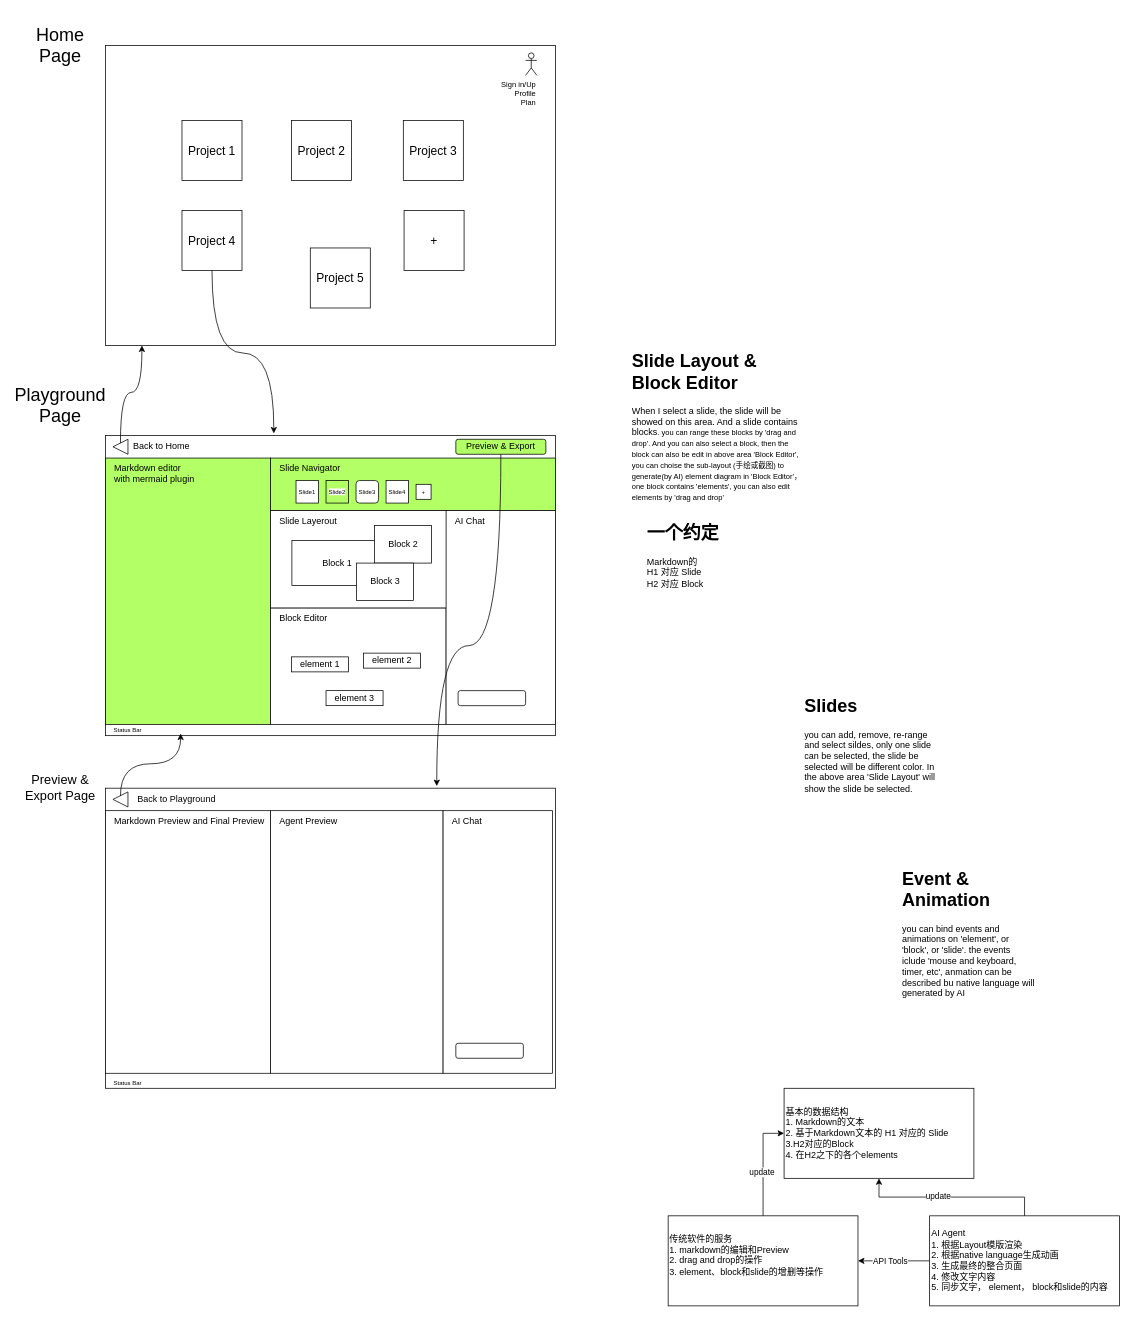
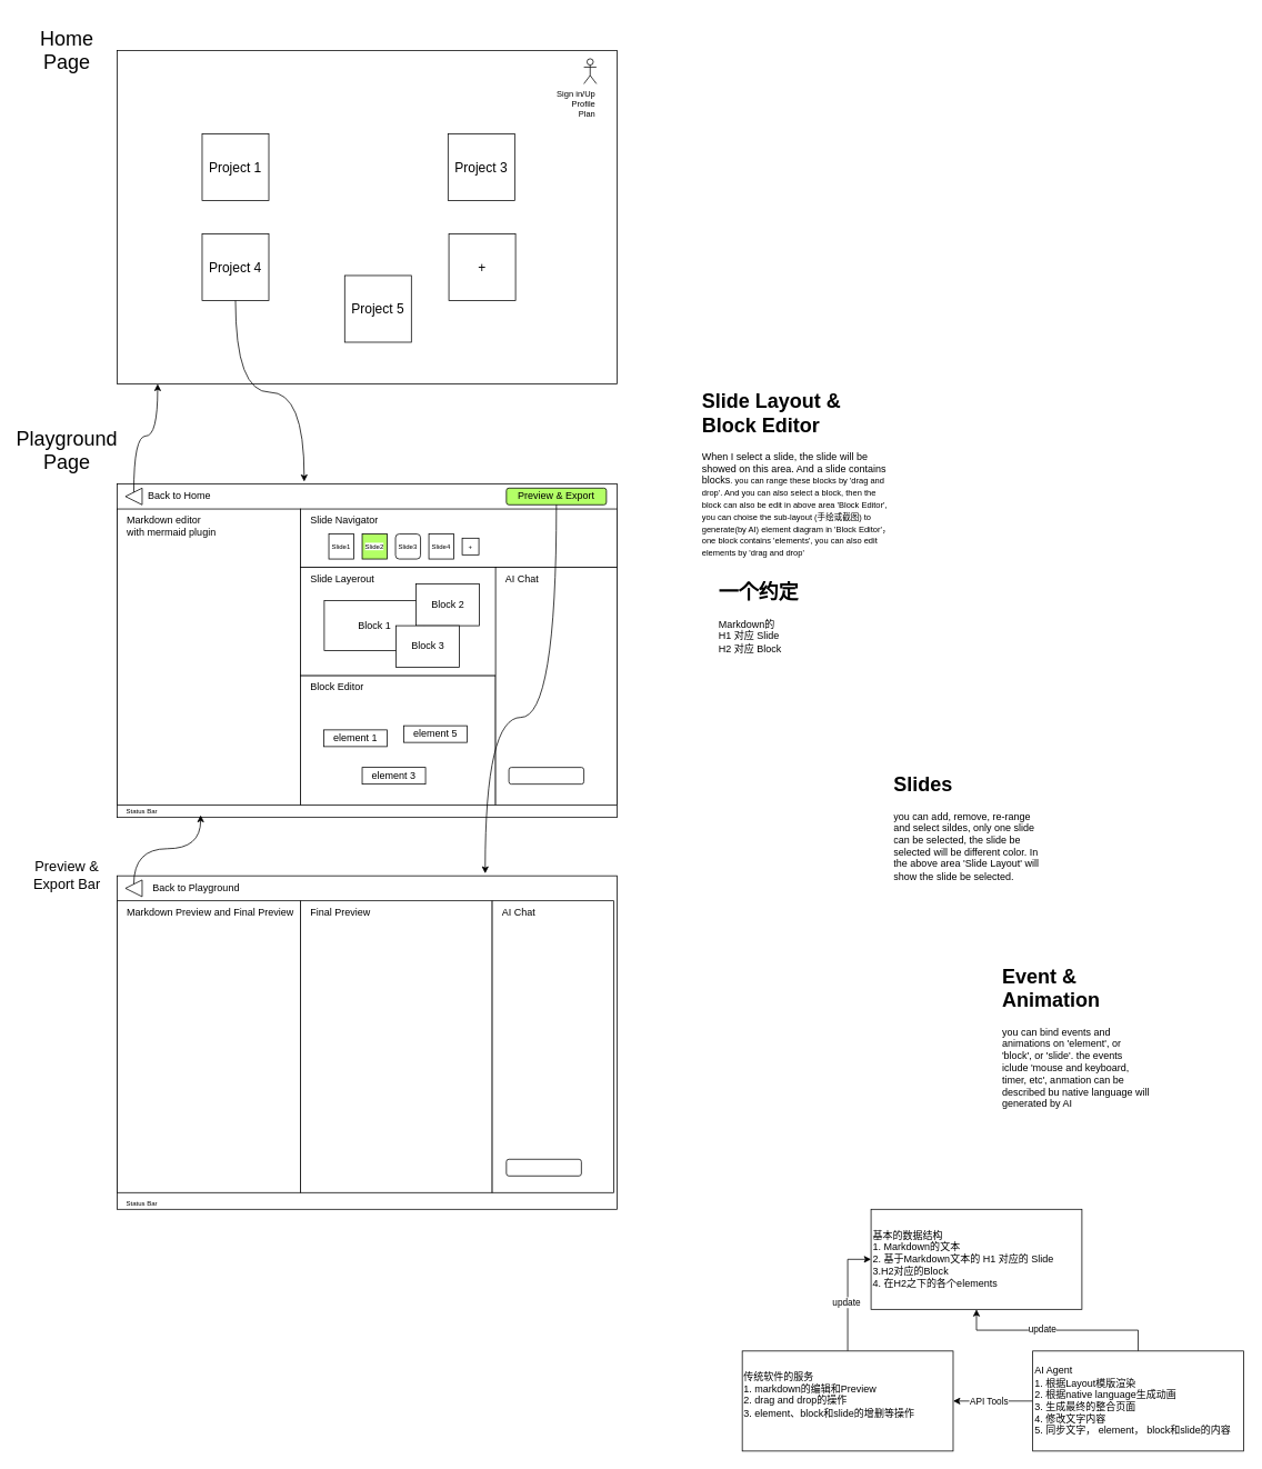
  <mxCell id="0" />
  <mxCell id="1" parent="0" />
  <mxCell id="2" value="&lt;h1 style=&quot;margin-top: 0px;&quot;&gt;Slides&lt;/h1&gt;&lt;p&gt;you can add, remove, re-range and select sildes, only one slide can be selected, the slide be selected will be different color. In the above area 'Slide Layout' will show the slide be selected.&lt;/p&gt;" style="text;html=1;whiteSpace=wrap;overflow=hidden;rounded=0;" vertex="1" parent="1"><mxGeometry x="1070" y="920" width="180" height="150" as="geometry" /></mxCell>
  <mxCell id="3" value="&lt;h1 style=&quot;margin-top: 0px;&quot;&gt;Slide Layout &amp;amp; Block Editor&lt;/h1&gt;&lt;p&gt;When I select a slide, the slide will be showed on this area. And a slide contains blocks&lt;span style=&quot;font-size: 10px;&quot;&gt;. you can range these blocks by 'drag and drop'. And you can also select a block, then the block can also be edit in above area 'Block Editor', you can choise the sub-layout (手绘或截图) to generate(by AI) element diagram in '&lt;/span&gt;&lt;span style=&quot;font-size: 10px; background-color: transparent; color: light-dark(rgb(0, 0, 0), rgb(255, 255, 255));&quot;&gt;Block Editor&lt;/span&gt;&lt;span style=&quot;font-size: 10px; background-color: transparent; color: light-dark(rgb(0, 0, 0), rgb(255, 255, 255));&quot;&gt;'， one block contains 'elements', you can also edit elements by 'drag and drop'&lt;/span&gt;&lt;/p&gt;" style="text;html=1;whiteSpace=wrap;overflow=hidden;rounded=0;" vertex="1" parent="1"><mxGeometry x="840" y="460" width="230" height="240" as="geometry" /></mxCell>
  <mxCell id="4" value="&lt;h1 style=&quot;margin-top: 0px;&quot;&gt;一个约定&lt;/h1&gt;&lt;div&gt;Markdown的&lt;/div&gt;&lt;div&gt;H1 对应 Slide&lt;/div&gt;&lt;div&gt;H2 对应 Block&lt;/div&gt;&lt;h1 style=&quot;margin-top: 0px;&quot;&gt;&lt;span style=&quot;color: rgba(0, 0, 0, 0); font-family: monospace; font-size: 0px; text-wrap-mode: nowrap; background-color: transparent; font-weight: normal;&quot;&gt;%3CmxGraphModel%3E%3Croot%3E%3CmxCell%20id%3D%220%22%2F%3E%3CmxCell%20id%3D%221%22%20parent%3D%220%22%2F%3E%3CmxCell%20id%3D%222%22%20value%3D%22%26lt%3Bh1%20style%3D%26quot%3Bmargin-top%3A%200px%3B%26quot%3B%26gt%3BSlide%20Layout%26lt%3B%2Fh1%26gt%3B%26lt%3Bp%26gt%3BWhen%20I%20select%20a%20slide%2C%20the%20slide%20will%20be%20showed%20on%20this%20area.%20And%20a%20slide%20contains%20blocks%26lt%3B%2Fp%26gt%3B%22%20style%3D%22text%3Bhtml%3D1%3BwhiteSpace%3Dwrap%3Boverflow%3Dhidden%3Brounded%3D0%3B%22%20vertex%3D%221%22%20parent%3D%221%22%3E%3CmxGeometry%20x%3D%22190%22%20y%3D%22470%22%20width%3D%22180%22%20height%3D%22150%22%20as%3D%22geometry%22%2F%3E%3C%2FmxCell%3E%3C%2Froot%3E%3C%2FmxGraphModel%3E&lt;/span&gt;&lt;/h1&gt;" style="text;html=1;whiteSpace=wrap;overflow=hidden;rounded=0;" vertex="1" parent="1"><mxGeometry x="860" y="690" width="180" height="110" as="geometry" /></mxCell>
  <mxCell id="5" value="&lt;h1 style=&quot;margin-top: 0px;&quot;&gt;Event &amp;amp; Animation&lt;/h1&gt;&lt;p&gt;you can bind events and animations on 'element', or 'block', or 'slide'. the events iclude 'mouse and keyboard, timer, etc', anmation can be described bu native language will generated by AI&lt;/p&gt;" style="text;html=1;whiteSpace=wrap;overflow=hidden;rounded=0;" vertex="1" parent="1"><mxGeometry x="1200" y="1150" width="180" height="230" as="geometry" /></mxCell>
  <mxCell id="6" value="基本的数据结构&lt;div&gt;1. Markdown的文本&lt;/div&gt;&lt;div&gt;2. 基于Markdown文本的 H1 对应的 Slide&lt;/div&gt;&lt;div&gt;3.H2对应的Block&lt;/div&gt;&lt;div&gt;4. 在H2之下的各个elements&lt;/div&gt;" style="rounded=0;whiteSpace=wrap;html=1;align=left;" vertex="1" parent="1"><mxGeometry x="1044.5" y="1450" width="253" height="120" as="geometry" /></mxCell>
  <mxCell id="7" style="edgeStyle=orthogonalEdgeStyle;rounded=0;orthogonalLoop=1;jettySize=auto;html=1;entryX=0;entryY=0.5;entryDx=0;entryDy=0;" edge="1" parent="1" source="9" target="6"><mxGeometry relative="1" as="geometry" /></mxCell>
  <mxCell id="8" value="update" style="edgeLabel;html=1;align=center;verticalAlign=middle;resizable=0;points=[];" vertex="1" connectable="0" parent="7"><mxGeometry x="-0.152" y="2" relative="1" as="geometry"><mxPoint as="offset" /></mxGeometry></mxCell>
  <mxCell id="9" value="传统软件的服务&lt;br&gt;&lt;div&gt;1. markdown的编辑和Preview&lt;/div&gt;&lt;div&gt;2. drag and drop的操作&lt;/div&gt;&lt;div&gt;3. element、block和slide的增删等操作&lt;/div&gt;&lt;div&gt;&lt;br&gt;&lt;/div&gt;" style="rounded=0;whiteSpace=wrap;html=1;align=left;" vertex="1" parent="1"><mxGeometry x="890" y="1620" width="253" height="120" as="geometry" /></mxCell>
  <mxCell id="10" style="edgeStyle=orthogonalEdgeStyle;rounded=0;orthogonalLoop=1;jettySize=auto;html=1;entryX=1;entryY=0.5;entryDx=0;entryDy=0;" edge="1" parent="1" source="14" target="9"><mxGeometry relative="1" as="geometry" /></mxCell>
  <mxCell id="11" value="API Tools" style="edgeLabel;html=1;align=center;verticalAlign=middle;resizable=0;points=[];" vertex="1" connectable="0" parent="10"><mxGeometry x="0.11" relative="1" as="geometry"><mxPoint as="offset" /></mxGeometry></mxCell>
  <mxCell id="12" style="edgeStyle=orthogonalEdgeStyle;rounded=0;orthogonalLoop=1;jettySize=auto;html=1;" edge="1" parent="1" source="14" target="6"><mxGeometry relative="1" as="geometry" /></mxCell>
  <mxCell id="13" value="update" style="edgeLabel;html=1;align=center;verticalAlign=middle;resizable=0;points=[];" vertex="1" connectable="0" parent="12"><mxGeometry x="0.152" y="-2" relative="1" as="geometry"><mxPoint as="offset" /></mxGeometry></mxCell>
  <mxCell id="14" value="AI Agent&lt;br&gt;&lt;div&gt;1. 根据Layout模版渲染&lt;/div&gt;&lt;div&gt;2. 根据native language生成动画&lt;/div&gt;&lt;div&gt;3. 生成最终的整合页面&lt;/div&gt;&lt;div&gt;4. 修改文字内容&lt;/div&gt;&lt;div&gt;5. 同步文字， element， block和slide的内容&lt;/div&gt;" style="rounded=0;whiteSpace=wrap;html=1;align=left;" vertex="1" parent="1"><mxGeometry x="1238.5" y="1620" width="253" height="120" as="geometry" /></mxCell>
  <mxCell id="15" value="" style="rounded=0;whiteSpace=wrap;html=1;" vertex="1" parent="1"><mxGeometry x="140" y="60" width="600" height="400" as="geometry" /></mxCell>
  <mxCell id="16" value="Home Page" style="text;html=1;align=center;verticalAlign=middle;whiteSpace=wrap;rounded=0;fontSize=24;" vertex="1" parent="1"><mxGeometry x="20" y="20" width="120" height="80" as="geometry" /></mxCell>
  <mxCell id="17" value="&lt;div&gt;Sign in/Up&lt;/div&gt;&lt;div&gt;Profile&lt;/div&gt;&lt;div&gt;Plan&lt;/div&gt;" style="shape=umlActor;verticalLabelPosition=bottom;verticalAlign=top;html=1;outlineConnect=0;fontSize=10;align=right;" vertex="1" parent="1"><mxGeometry x="700" y="70" width="15" height="30" as="geometry" /></mxCell>
  <mxCell id="18" value="Project 1" style="whiteSpace=wrap;html=1;aspect=fixed;fontSize=16;" vertex="1" parent="1"><mxGeometry x="242" y="160" width="80" height="80" as="geometry" /></mxCell>
- <mxCell id="19" value="Project 2" style="whiteSpace=wrap;html=1;aspect=fixed;fontSize=16;" vertex="1" parent="1"><mxGeometry x="388" y="160" width="80" height="80" as="geometry" /></mxCell>
  <mxCell id="20" value="Project 3" style="whiteSpace=wrap;html=1;aspect=fixed;fontSize=16;" vertex="1" parent="1"><mxGeometry x="537" y="160" width="80" height="80" as="geometry" /></mxCell>
  <mxCell id="21" value="Project 4" style="whiteSpace=wrap;html=1;aspect=fixed;fontSize=16;" vertex="1" parent="1"><mxGeometry x="242" y="280" width="80" height="80" as="geometry" /></mxCell>
  <mxCell id="22" value="Project 5" style="whiteSpace=wrap;html=1;aspect=fixed;fontSize=16;" vertex="1" parent="1"><mxGeometry x="413" y="330" width="80" height="80" as="geometry" /></mxCell>
  <mxCell id="23" value="+" style="whiteSpace=wrap;html=1;aspect=fixed;fontSize=16;" vertex="1" parent="1"><mxGeometry x="538" y="280" width="80" height="80" as="geometry" /></mxCell>
  <mxCell id="24" value="Playground Page" style="text;html=1;align=center;verticalAlign=middle;whiteSpace=wrap;rounded=0;fontSize=24;" vertex="1" parent="1"><mxGeometry x="20" y="500" width="120" height="80" as="geometry" /></mxCell>
  <mxCell id="25" value="" style="rounded=0;whiteSpace=wrap;html=1;" vertex="1" parent="1"><mxGeometry x="140" y="580" width="600" height="400" as="geometry" /></mxCell>
- <mxCell id="26" value="Markdown&amp;nbsp;&lt;span style=&quot;background-color: transparent; color: light-dark(rgb(0, 0, 0), rgb(255, 255, 255));&quot;&gt;editor&amp;nbsp;&lt;/span&gt;&lt;div&gt;with mermaid plugin&lt;/div&gt;" style="rounded=0;whiteSpace=wrap;html=1;align=left;verticalAlign=top;spacingLeft=10;fillColor=#b3ff66;" parent="1" vertex="1"><mxGeometry x="140" y="610" width="220" height="355" as="geometry" /></mxCell>
- <mxCell id="27" value="Slide Navigator" style="rounded=0;whiteSpace=wrap;html=1;align=left;verticalAlign=top;spacingLeft=10;fillColor=#b3ff66;" vertex="1" parent="1"><mxGeometry x="360" y="610" width="380" height="70" as="geometry" /></mxCell>
+ <mxCell id="26" value="Markdown&amp;nbsp;&lt;span style=&quot;background-color: transparent; color: light-dark(rgb(0, 0, 0), rgb(255, 255, 255));&quot;&gt;editor&amp;nbsp;&lt;/span&gt;&lt;div&gt;with mermaid plugin&lt;/div&gt;" style="rounded=0;whiteSpace=wrap;html=1;align=left;verticalAlign=top;spacingLeft=10;" parent="1" vertex="1"><mxGeometry x="140" y="610" width="220" height="355" as="geometry" /></mxCell>
+ <mxCell id="27" value="Slide Navigator" style="rounded=0;whiteSpace=wrap;html=1;align=left;verticalAlign=top;spacingLeft=10;" vertex="1" parent="1"><mxGeometry x="360" y="610" width="380" height="70" as="geometry" /></mxCell>
  <mxCell id="28" value="" style="group" vertex="1" connectable="0" parent="1"><mxGeometry x="394" y="640" width="180" height="30" as="geometry" /></mxCell>
  <mxCell id="29" value="Slide1" style="rounded=0;whiteSpace=wrap;html=1;fontSize=8;" vertex="1" parent="28"><mxGeometry width="30" height="30" as="geometry" /></mxCell>
  <mxCell id="30" value="&lt;span&gt;Slide2&lt;/span&gt;" style="rounded=0;whiteSpace=wrap;html=1;fontSize=8;labelBackgroundColor=default;fillColor=#B3FF66;" vertex="1" parent="28"><mxGeometry x="40" width="30" height="30" as="geometry" /></mxCell>
  <mxCell id="31" value="Slide3" style="whiteSpace=wrap;html=1;fontSize=8;rounded=1;" vertex="1" parent="28"><mxGeometry x="80" width="30" height="30" as="geometry" /></mxCell>
  <mxCell id="32" value="Slide4" style="rounded=0;whiteSpace=wrap;html=1;fontSize=8;" vertex="1" parent="28"><mxGeometry x="120" width="30" height="30" as="geometry" /></mxCell>
  <mxCell id="33" value="+" style="rounded=0;whiteSpace=wrap;html=1;fontSize=8;" vertex="1" parent="28"><mxGeometry x="160" y="5" width="20" height="20" as="geometry" /></mxCell>
  <mxCell id="34" value="Slide Layerout" style="rounded=0;whiteSpace=wrap;html=1;align=left;verticalAlign=top;spacingLeft=10;" vertex="1" parent="1"><mxGeometry x="360" y="680" width="234.5" height="130" as="geometry" /></mxCell>
  <mxCell id="35" value="Block 1" style="rounded=0;whiteSpace=wrap;html=1;" vertex="1" parent="1"><mxGeometry x="388.5" y="720" width="120" height="60" as="geometry" /></mxCell>
  <mxCell id="36" value="Block 2" style="rounded=0;whiteSpace=wrap;html=1;" vertex="1" parent="1"><mxGeometry x="498.5" y="700" width="76" height="50" as="geometry" /></mxCell>
  <mxCell id="37" value="Block 3" style="rounded=0;whiteSpace=wrap;html=1;" vertex="1" parent="1"><mxGeometry x="474.5" y="750" width="76" height="50" as="geometry" /></mxCell>
  <mxCell id="38" value="Block Editor" style="rounded=0;whiteSpace=wrap;html=1;align=left;verticalAlign=top;spacingLeft=10;" vertex="1" parent="1"><mxGeometry x="360" y="810" width="234" height="155" as="geometry" /></mxCell>
  <mxCell id="39" value="element 1" style="rounded=0;whiteSpace=wrap;html=1;" vertex="1" parent="1"><mxGeometry x="388" y="875" width="76" height="20" as="geometry" /></mxCell>
  <mxCell id="40" value="element 3" style="rounded=0;whiteSpace=wrap;html=1;" vertex="1" parent="1"><mxGeometry x="434" y="920" width="76" height="20" as="geometry" /></mxCell>
- <mxCell id="41" value="element 2" style="rounded=0;whiteSpace=wrap;html=1;" vertex="1" parent="1"><mxGeometry x="484" y="870" width="76" height="20" as="geometry" /></mxCell>
+ <mxCell id="41" value="element 5" style="rounded=0;whiteSpace=wrap;html=1;" vertex="1" parent="1"><mxGeometry x="484" y="870" width="76" height="20" as="geometry" /></mxCell>
  <mxCell id="42" value="AI Chat" style="rounded=0;whiteSpace=wrap;html=1;align=left;verticalAlign=top;spacingLeft=10;" vertex="1" parent="1"><mxGeometry x="594" y="680" width="146" height="285" as="geometry" /></mxCell>
  <mxCell id="43" value="" style="rounded=1;whiteSpace=wrap;html=1;" vertex="1" parent="1"><mxGeometry x="610" y="920" width="90" height="20" as="geometry" /></mxCell>
  <mxCell id="44" value="" style="triangle;whiteSpace=wrap;html=1;rotation=-180;" vertex="1" parent="1"><mxGeometry x="150" y="585" width="20" height="20" as="geometry" /></mxCell>
  <mxCell id="45" value="Back to Home" style="text;html=1;align=center;verticalAlign=middle;whiteSpace=wrap;rounded=0;" vertex="1" parent="1"><mxGeometry x="170" y="580" width="90" height="30" as="geometry" /></mxCell>
  <mxCell id="46" value="Status Bar" style="text;html=1;align=center;verticalAlign=middle;whiteSpace=wrap;rounded=0;fontSize=8;" vertex="1" parent="1"><mxGeometry x="140" y="958" width="60" height="30" as="geometry" /></mxCell>
- <mxCell id="47" value="Preview &amp;amp; Export Page" style="text;html=1;align=center;verticalAlign=middle;whiteSpace=wrap;rounded=0;fontSize=17;" vertex="1" parent="1"><mxGeometry x="20" y="1010" width="120" height="80" as="geometry" /></mxCell>
+ <mxCell id="47" value="Preview &amp;amp; Export Bar" style="text;html=1;align=center;verticalAlign=middle;whiteSpace=wrap;rounded=0;fontSize=17;" vertex="1" parent="1"><mxGeometry x="20" y="1010" width="120" height="80" as="geometry" /></mxCell>
  <mxCell id="48" value="" style="rounded=0;whiteSpace=wrap;html=1;" vertex="1" parent="1"><mxGeometry x="140" y="1050" width="600" height="400" as="geometry" /></mxCell>
  <mxCell id="49" value="Back to Playground" style="text;html=1;align=center;verticalAlign=middle;whiteSpace=wrap;rounded=0;" vertex="1" parent="1"><mxGeometry x="170" y="1050" width="130" height="30" as="geometry" /></mxCell>
  <mxCell id="50" value="Status Bar" style="text;html=1;align=center;verticalAlign=middle;whiteSpace=wrap;rounded=0;fontSize=8;" vertex="1" parent="1"><mxGeometry x="140" y="1428" width="60" height="30" as="geometry" /></mxCell>
  <mxCell id="51" value="" style="triangle;whiteSpace=wrap;html=1;rotation=-180;" vertex="1" parent="1"><mxGeometry x="150" y="1055" width="20" height="20" as="geometry" /></mxCell>
  <mxCell id="52" value="Markdown Preview and Final Preview" style="rounded=0;whiteSpace=wrap;html=1;align=left;verticalAlign=top;spacingLeft=10;" vertex="1" parent="1"><mxGeometry x="140" y="1080" width="220" height="350" as="geometry" /></mxCell>
- <mxCell id="53" value="Agent Preview" style="rounded=0;whiteSpace=wrap;html=1;align=left;verticalAlign=top;spacingLeft=10;" vertex="1" parent="1"><mxGeometry x="360" y="1080" width="230" height="350" as="geometry" /></mxCell>
+ <mxCell id="53" value="Final Preview" style="rounded=0;whiteSpace=wrap;html=1;align=left;verticalAlign=top;spacingLeft=10;" vertex="1" parent="1"><mxGeometry x="360" y="1080" width="230" height="350" as="geometry" /></mxCell>
  <mxCell id="54" style="edgeStyle=orthogonalEdgeStyle;rounded=0;orthogonalLoop=1;jettySize=auto;html=1;entryX=0.374;entryY=-0.007;entryDx=0;entryDy=0;entryPerimeter=0;curved=1;" edge="1" parent="1" source="21" target="25"><mxGeometry relative="1" as="geometry" /></mxCell>
  <mxCell id="55" style="edgeStyle=orthogonalEdgeStyle;rounded=0;orthogonalLoop=1;jettySize=auto;html=1;entryX=0.081;entryY=1;entryDx=0;entryDy=0;entryPerimeter=0;curved=1;" edge="1" parent="1" source="44" target="15"><mxGeometry relative="1" as="geometry" /></mxCell>
  <mxCell id="56" value="Preview &amp;amp; Export" style="rounded=1;whiteSpace=wrap;html=1;fillColor=#b3ff66;" vertex="1" parent="1"><mxGeometry x="607" y="585" width="120" height="20" as="geometry" /></mxCell>
  <mxCell id="57" style="edgeStyle=orthogonalEdgeStyle;rounded=0;orthogonalLoop=1;jettySize=auto;html=1;entryX=0.736;entryY=-0.007;entryDx=0;entryDy=0;entryPerimeter=0;curved=1;" edge="1" parent="1" source="56" target="48"><mxGeometry relative="1" as="geometry"><Array as="points"><mxPoint x="667" y="860" /><mxPoint x="582" y="860" /></Array></mxGeometry></mxCell>
  <mxCell id="58" style="edgeStyle=orthogonalEdgeStyle;rounded=0;orthogonalLoop=1;jettySize=auto;html=1;entryX=0.167;entryY=0.993;entryDx=0;entryDy=0;entryPerimeter=0;curved=1;" edge="1" parent="1" source="51" target="25"><mxGeometry relative="1" as="geometry" /></mxCell>
  <mxCell id="59" value="AI Chat" style="rounded=0;whiteSpace=wrap;html=1;align=left;verticalAlign=top;spacingLeft=10;" vertex="1" parent="1"><mxGeometry x="590" y="1080" width="146" height="350" as="geometry" /></mxCell>
  <mxCell id="60" value="" style="rounded=1;whiteSpace=wrap;html=1;" vertex="1" parent="1"><mxGeometry x="607" y="1390" width="90" height="20" as="geometry" /></mxCell>
